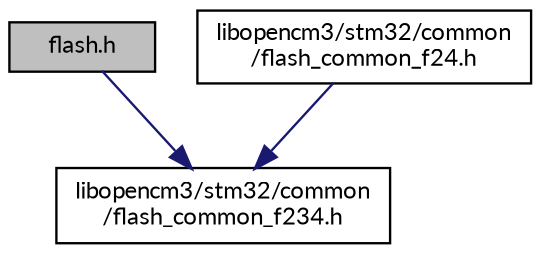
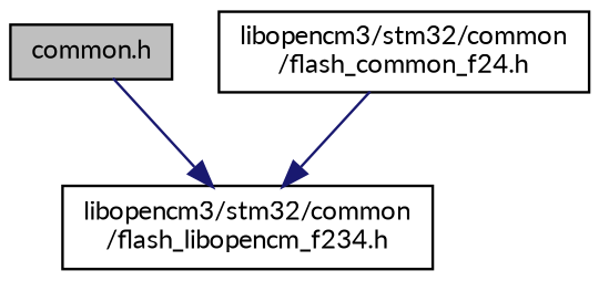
  digraph {
    fontname=Lato
    node [color=black fillcolor=white fontname=Lato fontsize=10 shape=record style=filled]
    edge [color=midnightblue fontname=Lato fontsize=10 labelfontname=Helvetica labelfontsize=10 style=solid]
-   n1 [fillcolor=grey75 fontcolor=black height=0.2 label="flash.h" width=0.4]
-   n2 [height=0.2 label="libopencm3/stm32/common\l/flash_common_f234.h" width=0.4]
+   n1 [fillcolor=grey75 fontcolor=black height=0.2 label="common.h" width=0.4]
+   n2 [height=0.2 label="libopencm3/stm32/common\l/flash_libopencm_f234.h" width=0.4]
    n3 [height=0.2 label="libopencm3/stm32/common\l/flash_common_f24.h" width=0.4]
    n1 -> n2
    n3 -> n2
  }
